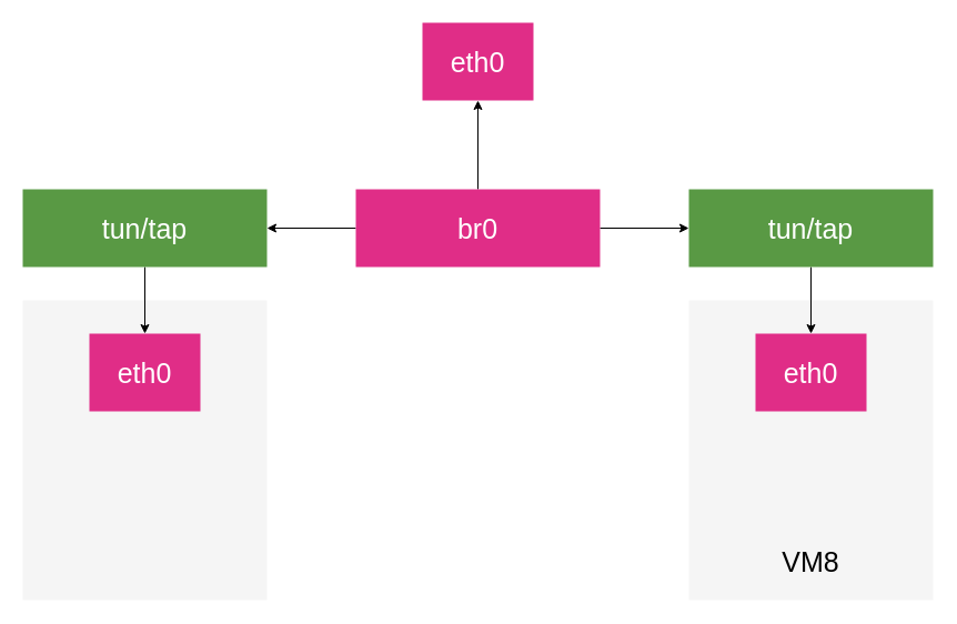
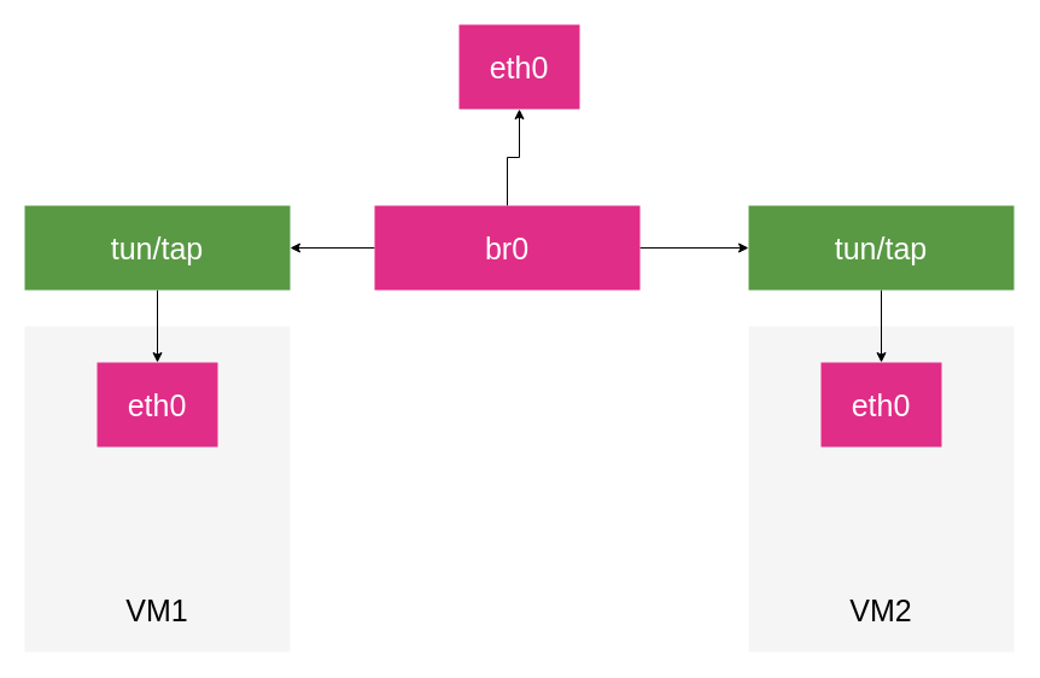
  <mxCell id="0" />
  <mxCell id="1" parent="0" />
  <mxCell id="2" value="" style="rounded=0;whiteSpace=wrap;html=1;fontSize=25;fontColor=#333333;fillColor=#f5f5f5;strokeColor=none;" vertex="1" parent="1"><mxGeometry x="620" y="270" width="220" height="270" as="geometry" /></mxCell>
  <mxCell id="3" value="" style="rounded=0;whiteSpace=wrap;html=1;fontSize=25;fontColor=#333333;fillColor=#f5f5f5;strokeColor=none;" vertex="1" parent="1"><mxGeometry x="20" y="270" width="220" height="270" as="geometry" /></mxCell>
  <mxCell id="4" value="" style="edgeStyle=orthogonalEdgeStyle;rounded=0;orthogonalLoop=1;jettySize=auto;html=1;fontSize=25;fontColor=#FFFFFF;" edge="1" parent="1" source="7" target="8"><mxGeometry relative="1" as="geometry" /></mxCell>
  <mxCell id="5" value="" style="edgeStyle=orthogonalEdgeStyle;rounded=0;orthogonalLoop=1;jettySize=auto;html=1;fontSize=25;fontColor=#FFFFFF;" edge="1" parent="1" source="7" target="10"><mxGeometry relative="1" as="geometry" /></mxCell>
  <mxCell id="6" value="" style="edgeStyle=orthogonalEdgeStyle;rounded=0;orthogonalLoop=1;jettySize=auto;html=1;fontSize=25;fontColor=#FFFFFF;" edge="1" parent="1" source="7" target="12"><mxGeometry relative="1" as="geometry" /></mxCell>
- <mxCell id="7" value="br0" style="rounded=0;whiteSpace=wrap;html=1;fontSize=25;fillColor=#E02D87;fontColor=#FFFFFF;strokeColor=none;" vertex="1" parent="1"><mxGeometry x="320" y="170" width="220" height="70" as="geometry" /></mxCell>
+ <mxCell id="7" value="br0" style="rounded=0;whiteSpace=wrap;html=1;fontSize=25;fillColor=#E02D87;fontColor=#FFFFFF;strokeColor=none;" vertex="1" parent="1"><mxGeometry x="310" y="170" width="220" height="70" as="geometry" /></mxCell>
  <mxCell id="8" value="eth0" style="rounded=0;whiteSpace=wrap;html=1;fontSize=25;fillColor=#E02D87;fontColor=#FFFFFF;strokeColor=none;" vertex="1" parent="1"><mxGeometry x="380" y="20" width="100" height="70" as="geometry" /></mxCell>
  <mxCell id="9" value="" style="edgeStyle=orthogonalEdgeStyle;rounded=0;orthogonalLoop=1;jettySize=auto;html=1;fontSize=25;fontColor=#FFFFFF;" edge="1" parent="1" source="10" target="13"><mxGeometry relative="1" as="geometry" /></mxCell>
  <mxCell id="10" value="tun/tap" style="rounded=0;whiteSpace=wrap;html=1;fontSize=25;fontColor=#FFFFFF;strokeColor=none;fillColor=#599944;" vertex="1" parent="1"><mxGeometry x="20" y="170" width="220" height="70" as="geometry" /></mxCell>
  <mxCell id="11" value="" style="edgeStyle=orthogonalEdgeStyle;rounded=0;orthogonalLoop=1;jettySize=auto;html=1;fontSize=25;fontColor=#000000;" edge="1" parent="1" source="12" target="15"><mxGeometry relative="1" as="geometry" /></mxCell>
  <mxCell id="12" value="tun/tap" style="rounded=0;whiteSpace=wrap;html=1;fontSize=25;fontColor=#FFFFFF;strokeColor=none;fillColor=#599944;" vertex="1" parent="1"><mxGeometry x="620" y="170" width="220" height="70" as="geometry" /></mxCell>
  <mxCell id="13" value="eth0" style="rounded=0;whiteSpace=wrap;html=1;fontSize=25;fillColor=#E02D87;fontColor=#FFFFFF;strokeColor=none;" vertex="1" parent="1"><mxGeometry x="80" y="300" width="100" height="70" as="geometry" /></mxCell>
+ <mxCell id="14" value="VM1" style="text;html=1;strokeColor=none;fillColor=none;align=center;verticalAlign=middle;whiteSpace=wrap;rounded=0;fontSize=25;" vertex="1" parent="1"><mxGeometry x="110" y="495" width="40" height="20" as="geometry" /></mxCell>
  <mxCell id="15" value="eth0" style="rounded=0;whiteSpace=wrap;html=1;fontSize=25;fillColor=#E02D87;fontColor=#FFFFFF;strokeColor=none;" vertex="1" parent="1"><mxGeometry x="680" y="300" width="100" height="70" as="geometry" /></mxCell>
- <mxCell id="16" value="VM8" style="text;html=1;strokeColor=none;fillColor=none;align=center;verticalAlign=middle;whiteSpace=wrap;rounded=0;fontSize=25;" vertex="1" parent="1"><mxGeometry x="710" y="495" width="40" height="20" as="geometry" /></mxCell>
+ <mxCell id="16" value="VM2" style="text;html=1;strokeColor=none;fillColor=none;align=center;verticalAlign=middle;whiteSpace=wrap;rounded=0;fontSize=25;" vertex="1" parent="1"><mxGeometry x="710" y="495" width="40" height="20" as="geometry" /></mxCell>
